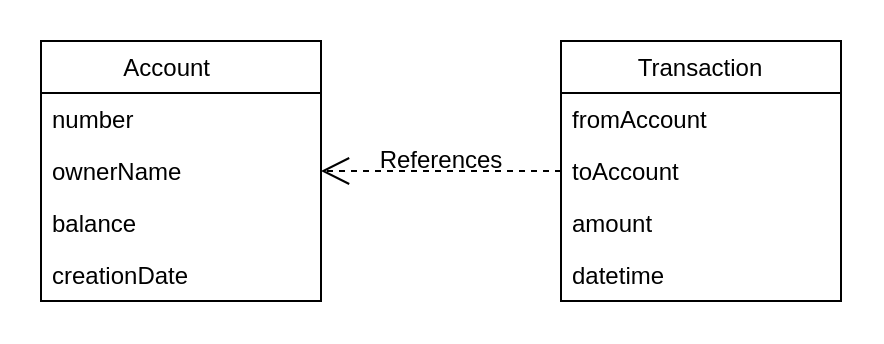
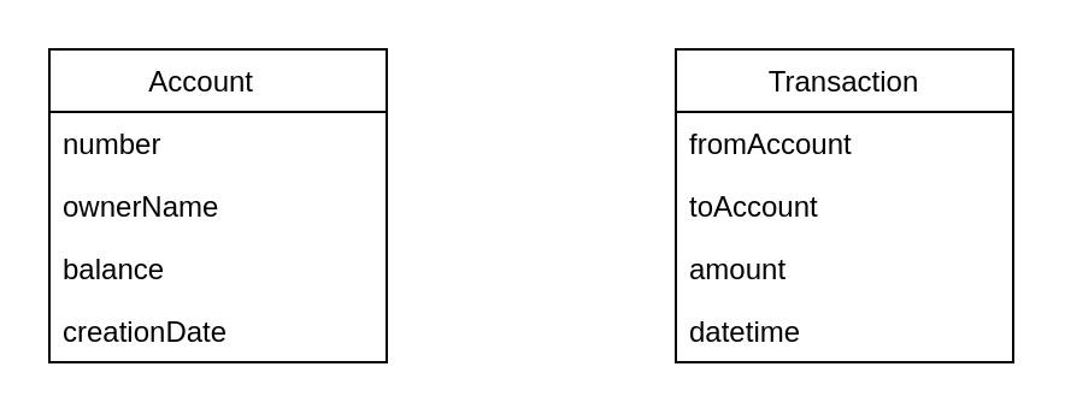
  <mxCell id="0" />
  <mxCell id="1" parent="0" />
  <mxCell id="2" value="Account    " style="swimlane;fontStyle=0;childLayout=stackLayout;horizontal=1;startSize=26;fillColor=none;horizontalStack=0;resizeParent=1;resizeParentMax=0;resizeLast=0;collapsible=1;marginBottom=0;" vertex="1" parent="1"><mxGeometry x="20" y="20" width="140" height="130" as="geometry" /></mxCell>
  <mxCell id="3" value="number" style="text;strokeColor=none;fillColor=none;align=left;verticalAlign=top;spacingLeft=4;spacingRight=4;overflow=hidden;rotatable=0;points=[[0,0.5],[1,0.5]];portConstraint=eastwest;" vertex="1" parent="2"><mxGeometry y="26" width="140" height="26" as="geometry" /></mxCell>
  <mxCell id="4" value="ownerName" style="text;strokeColor=none;fillColor=none;align=left;verticalAlign=top;spacingLeft=4;spacingRight=4;overflow=hidden;rotatable=0;points=[[0,0.5],[1,0.5]];portConstraint=eastwest;" vertex="1" parent="2"><mxGeometry y="52" width="140" height="26" as="geometry" /></mxCell>
  <mxCell id="5" value="balance" style="text;strokeColor=none;fillColor=none;align=left;verticalAlign=top;spacingLeft=4;spacingRight=4;overflow=hidden;rotatable=0;points=[[0,0.5],[1,0.5]];portConstraint=eastwest;" vertex="1" parent="2"><mxGeometry y="78" width="140" height="26" as="geometry" /></mxCell>
  <mxCell id="6" value="creationDate" style="text;strokeColor=none;fillColor=none;align=left;verticalAlign=top;spacingLeft=4;spacingRight=4;overflow=hidden;rotatable=0;points=[[0,0.5],[1,0.5]];portConstraint=eastwest;" vertex="1" parent="2"><mxGeometry y="104" width="140" height="26" as="geometry" /></mxCell>
  <mxCell id="7" value="Transaction" style="swimlane;fontStyle=0;childLayout=stackLayout;horizontal=1;startSize=26;fillColor=none;horizontalStack=0;resizeParent=1;resizeParentMax=0;resizeLast=0;collapsible=1;marginBottom=0;" vertex="1" parent="1"><mxGeometry x="280" y="20" width="140" height="130" as="geometry" /></mxCell>
  <mxCell id="8" value="fromAccount" style="text;strokeColor=none;fillColor=none;align=left;verticalAlign=top;spacingLeft=4;spacingRight=4;overflow=hidden;rotatable=0;points=[[0,0.5],[1,0.5]];portConstraint=eastwest;" vertex="1" parent="7"><mxGeometry y="26" width="140" height="26" as="geometry" /></mxCell>
  <mxCell id="9" value="toAccount" style="text;strokeColor=none;fillColor=none;align=left;verticalAlign=top;spacingLeft=4;spacingRight=4;overflow=hidden;rotatable=0;points=[[0,0.5],[1,0.5]];portConstraint=eastwest;" vertex="1" parent="7"><mxGeometry y="52" width="140" height="26" as="geometry" /></mxCell>
  <mxCell id="10" value="amount" style="text;strokeColor=none;fillColor=none;align=left;verticalAlign=top;spacingLeft=4;spacingRight=4;overflow=hidden;rotatable=0;points=[[0,0.5],[1,0.5]];portConstraint=eastwest;" vertex="1" parent="7"><mxGeometry y="78" width="140" height="26" as="geometry" /></mxCell>
  <mxCell id="11" value="datetime" style="text;strokeColor=none;fillColor=none;align=left;verticalAlign=top;spacingLeft=4;spacingRight=4;overflow=hidden;rotatable=0;points=[[0,0.5],[1,0.5]];portConstraint=eastwest;" vertex="1" parent="7"><mxGeometry y="104" width="140" height="26" as="geometry" /></mxCell>
- <mxCell id="12" value="References" style="endArrow=open;endSize=12;dashed=1;html=1;rounded=0;entryX=1;entryY=0.5;entryDx=0;entryDy=0;exitX=0;exitY=0.5;exitDx=0;exitDy=0;fontSize=12;labelBackgroundColor=none;" edge="1" parent="1" source="9" target="4"><mxGeometry y="-5" width="160" relative="1" as="geometry"><mxPoint x="140" y="270" as="sourcePoint" /><mxPoint x="300" y="270" as="targetPoint" /><mxPoint as="offset" /></mxGeometry></mxCell>
